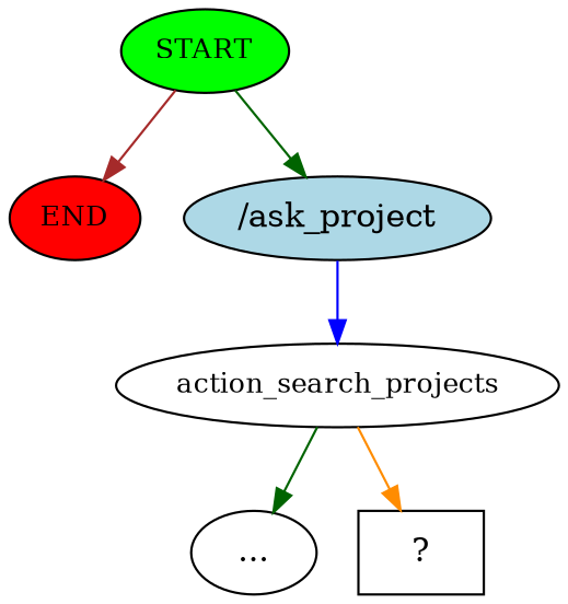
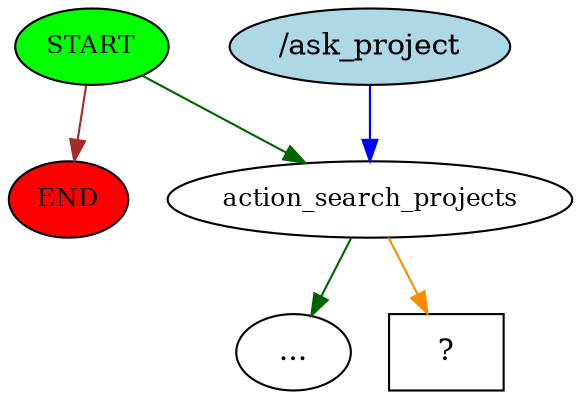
  digraph {
    edge [color=darkgreen]
    n1 [fillcolor=green fontsize=12 label=START style=filled]
    n2 [fillcolor=red fontsize=12 label=END style=filled]
    n3 [fillcolor=lightblue label="/ask_project" shape=ellipse style=filled]
    n4 [fontsize=12 label=action_search_projects]
    n5 [label="..."]
    n6 [label="  ?  " shape=rect]
    n1 -> n2 [color=brown]
-   n1 -> n3
+   n1 -> n4
    n3 -> n4 [color=blue]
    n4 -> n5
    n4 -> n6 [color=darkorange]
  }
